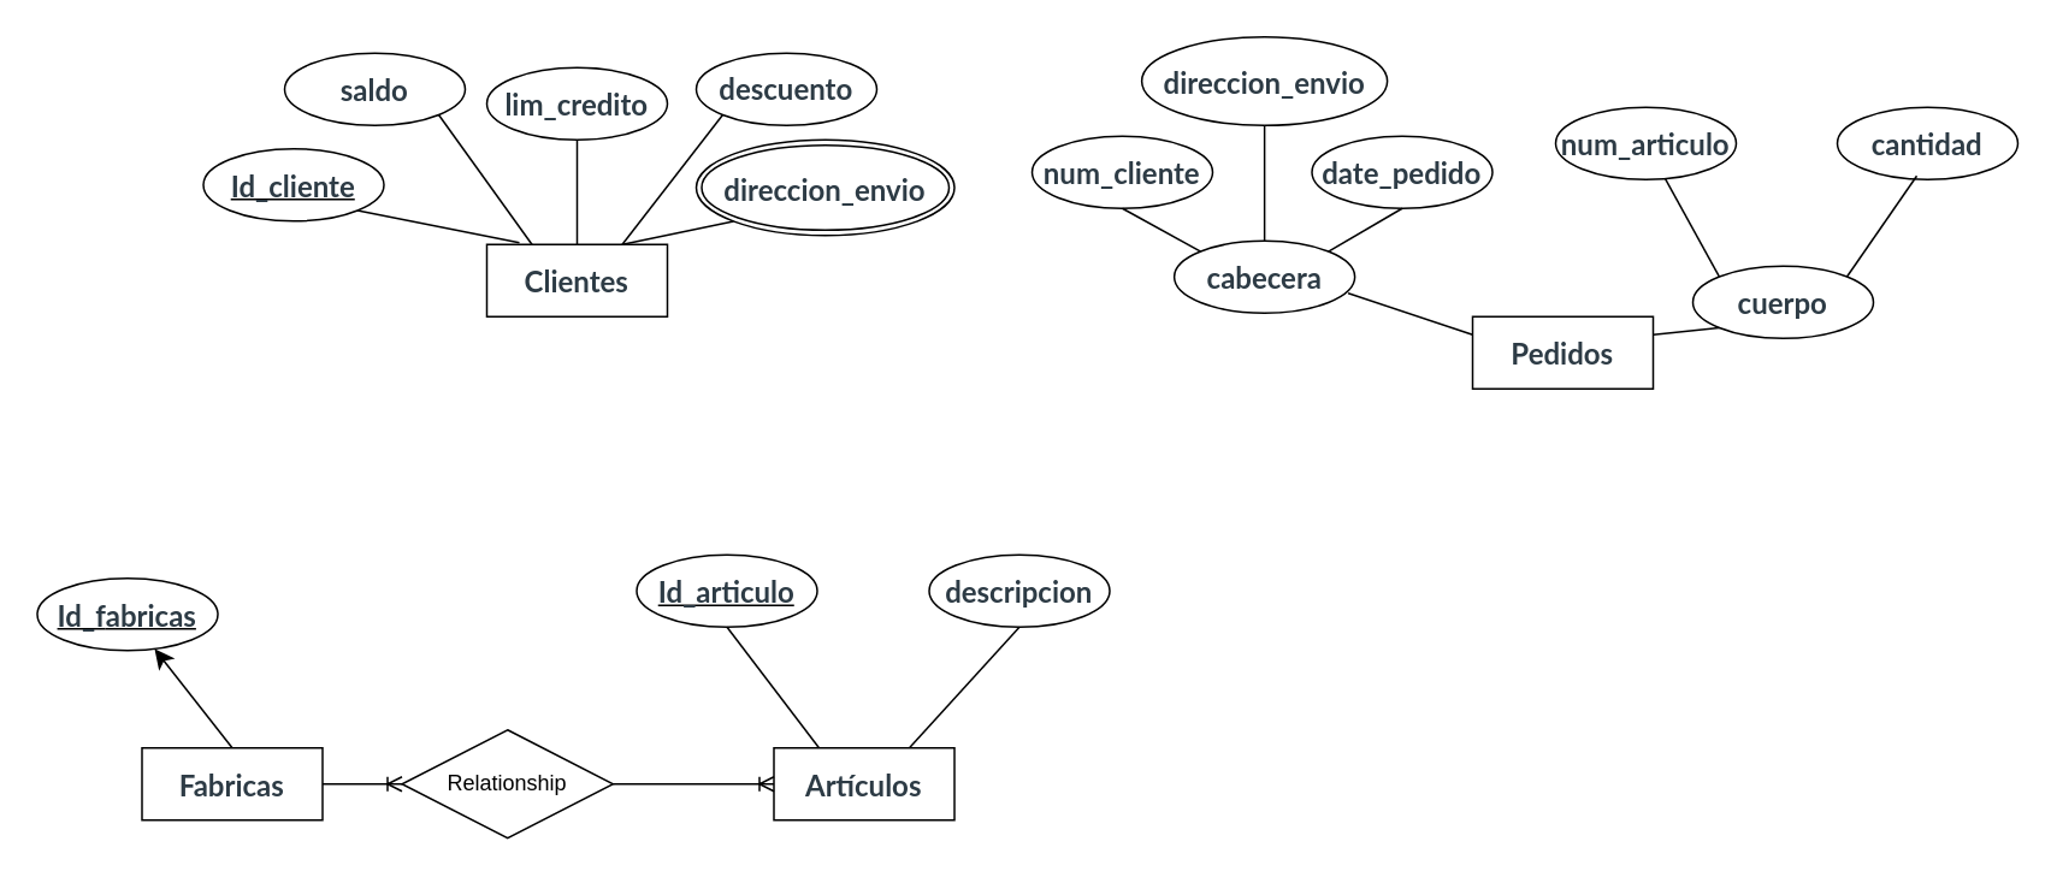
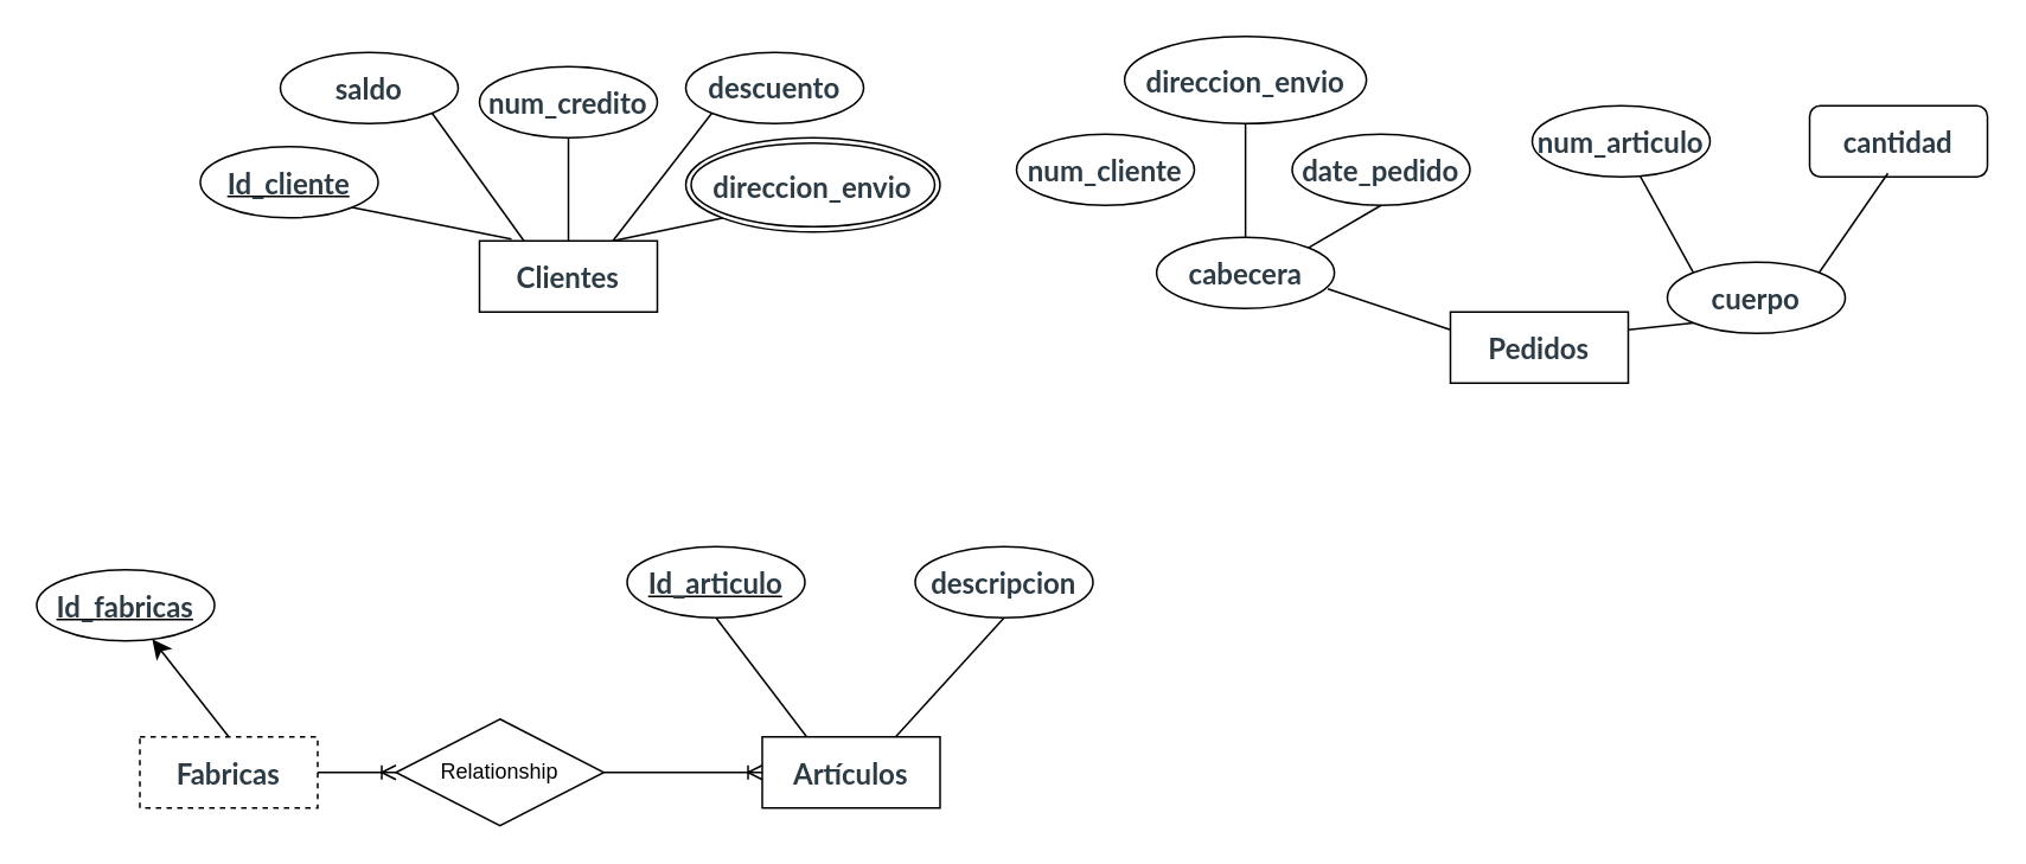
  <mxCell id="0" />
  <mxCell id="1" parent="0" />
  <mxCell id="2" value="&lt;strong style=&quot;color: rgb(45, 59, 69); font-family: LatoWeb, &amp;quot;Lato Extended&amp;quot;, Lato, &amp;quot;Helvetica Neue&amp;quot;, Helvetica, Arial, sans-serif; font-size: 16px; text-align: left;&quot;&gt;Clientes&lt;/strong&gt;" style="whiteSpace=wrap;html=1;align=center;" parent="1" vertex="1"><mxGeometry x="269" y="135" width="100" height="40" as="geometry" /></mxCell>
  <mxCell id="3" value="&lt;strong style=&quot;color: rgb(45, 59, 69); font-family: LatoWeb, &amp;quot;Lato Extended&amp;quot;, Lato, &amp;quot;Helvetica Neue&amp;quot;, Helvetica, Arial, sans-serif; font-size: 16px; text-align: left;&quot;&gt;direccion_envio&lt;/strong&gt;" style="ellipse;shape=doubleEllipse;margin=3;whiteSpace=wrap;html=1;align=center;" parent="1" vertex="1"><mxGeometry x="385" y="77" width="143" height="53" as="geometry" /></mxCell>
  <mxCell id="4" value="&lt;strong style=&quot;color: rgb(45, 59, 69); font-family: LatoWeb, &amp;quot;Lato Extended&amp;quot;, Lato, &amp;quot;Helvetica Neue&amp;quot;, Helvetica, Arial, sans-serif; font-size: 16px; text-align: left;&quot;&gt;saldo&lt;/strong&gt;" style="ellipse;whiteSpace=wrap;html=1;align=center;" parent="1" vertex="1"><mxGeometry x="157" y="29" width="100" height="40" as="geometry" /></mxCell>
- <mxCell id="5" value="&lt;strong style=&quot;color: rgb(45, 59, 69); font-family: LatoWeb, &amp;quot;Lato Extended&amp;quot;, Lato, &amp;quot;Helvetica Neue&amp;quot;, Helvetica, Arial, sans-serif; font-size: 16px; text-align: left;&quot;&gt;lim_credito&lt;/strong&gt;" style="ellipse;whiteSpace=wrap;html=1;align=center;" parent="1" vertex="1"><mxGeometry x="269" y="37" width="100" height="40" as="geometry" /></mxCell>
+ <mxCell id="5" value="&lt;strong style=&quot;color: rgb(45, 59, 69); font-family: LatoWeb, &amp;quot;Lato Extended&amp;quot;, Lato, &amp;quot;Helvetica Neue&amp;quot;, Helvetica, Arial, sans-serif; font-size: 16px; text-align: left;&quot;&gt;num_credito&lt;/strong&gt;" style="ellipse;whiteSpace=wrap;html=1;align=center;" parent="1" vertex="1"><mxGeometry x="269" y="37" width="100" height="40" as="geometry" /></mxCell>
  <mxCell id="6" value="&lt;strong style=&quot;color: rgb(45, 59, 69); font-family: LatoWeb, &amp;quot;Lato Extended&amp;quot;, Lato, &amp;quot;Helvetica Neue&amp;quot;, Helvetica, Arial, sans-serif; font-size: 16px; text-align: left;&quot;&gt;Id_cliente&lt;/strong&gt;" style="ellipse;whiteSpace=wrap;html=1;align=center;fontStyle=4;" parent="1" vertex="1"><mxGeometry x="112" y="82" width="100" height="40" as="geometry" /></mxCell>
  <mxCell id="7" value="&lt;strong style=&quot;color: rgb(45, 59, 69); font-family: LatoWeb, &amp;quot;Lato Extended&amp;quot;, Lato, &amp;quot;Helvetica Neue&amp;quot;, Helvetica, Arial, sans-serif; font-size: 16px; text-align: left;&quot;&gt;Artículos&lt;/strong&gt;" style="whiteSpace=wrap;html=1;align=center;" parent="1" vertex="1"><mxGeometry x="428" y="414" width="100" height="40" as="geometry" /></mxCell>
  <mxCell id="8" value="&lt;strong style=&quot;color: rgb(45, 59, 69); font-family: LatoWeb, &amp;quot;Lato Extended&amp;quot;, Lato, &amp;quot;Helvetica Neue&amp;quot;, Helvetica, Arial, sans-serif; font-size: 16px; text-align: left;&quot;&gt;Id_articulo&lt;/strong&gt;" style="ellipse;whiteSpace=wrap;html=1;align=center;fontStyle=4;" parent="1" vertex="1"><mxGeometry x="352" y="307" width="100" height="40" as="geometry" /></mxCell>
  <mxCell id="9" style="edgeStyle=none;curved=1;rounded=0;orthogonalLoop=1;jettySize=auto;html=1;exitX=0.5;exitY=0;exitDx=0;exitDy=0;fontSize=12;startSize=8;endSize=8;" parent="1" source="10" target="11" edge="1"><mxGeometry relative="1" as="geometry" /></mxCell>
- <mxCell id="10" value="&lt;div style=&quot;text-align: left;&quot;&gt;&lt;font face=&quot;LatoWeb, Lato Extended, Lato, Helvetica Neue, Helvetica, Arial, sans-serif&quot; color=&quot;#2d3b45&quot;&gt;&lt;span style=&quot;font-size: 16px;&quot;&gt;&lt;b&gt;Fabricas&lt;/b&gt;&lt;/span&gt;&lt;/font&gt;&lt;/div&gt;" style="whiteSpace=wrap;html=1;align=center;" parent="1" vertex="1"><mxGeometry x="78" y="414" width="100" height="40" as="geometry" /></mxCell>
+ <mxCell id="10" value="&lt;div style=&quot;text-align: left;&quot;&gt;&lt;font face=&quot;LatoWeb, Lato Extended, Lato, Helvetica Neue, Helvetica, Arial, sans-serif&quot; color=&quot;#2d3b45&quot;&gt;&lt;span style=&quot;font-size: 16px;&quot;&gt;&lt;b&gt;Fabricas&lt;/b&gt;&lt;/span&gt;&lt;/font&gt;&lt;/div&gt;" style="whiteSpace=wrap;html=1;align=center;dashed=1;" parent="1" vertex="1"><mxGeometry x="78" y="414" width="100" height="40" as="geometry" /></mxCell>
  <mxCell id="11" value="&lt;strong style=&quot;color: rgb(45, 59, 69); font-family: LatoWeb, &amp;quot;Lato Extended&amp;quot;, Lato, &amp;quot;Helvetica Neue&amp;quot;, Helvetica, Arial, sans-serif; font-size: 16px; text-align: left;&quot;&gt;Id_f&lt;/strong&gt;&lt;b style=&quot;color: rgb(45, 59, 69); font-family: LatoWeb, &amp;quot;Lato Extended&amp;quot;, Lato, &amp;quot;Helvetica Neue&amp;quot;, Helvetica, Arial, sans-serif; font-size: 16px; text-align: left;&quot;&gt;abricas&lt;/b&gt;" style="ellipse;whiteSpace=wrap;html=1;align=center;fontStyle=4;" parent="1" vertex="1"><mxGeometry x="20" y="320" width="100" height="40" as="geometry" /></mxCell>
  <mxCell id="12" value="Relationship" style="shape=rhombus;perimeter=rhombusPerimeter;whiteSpace=wrap;html=1;align=center;" parent="1" vertex="1"><mxGeometry x="222" y="404" width="117" height="60" as="geometry" /></mxCell>
  <mxCell id="13" value="&lt;strong style=&quot;color: rgb(45, 59, 69); font-family: LatoWeb, &amp;quot;Lato Extended&amp;quot;, Lato, &amp;quot;Helvetica Neue&amp;quot;, Helvetica, Arial, sans-serif; font-size: 16px; text-align: left;&quot;&gt;descripcion&lt;/strong&gt;" style="ellipse;whiteSpace=wrap;html=1;align=center;" parent="1" vertex="1"><mxGeometry x="514" y="307" width="100" height="40" as="geometry" /></mxCell>
  <mxCell id="14" value="&lt;strong style=&quot;color: rgb(45, 59, 69); font-family: LatoWeb, &amp;quot;Lato Extended&amp;quot;, Lato, &amp;quot;Helvetica Neue&amp;quot;, Helvetica, Arial, sans-serif; font-size: 16px; text-align: left;&quot;&gt;Pedidos&lt;/strong&gt;" style="whiteSpace=wrap;html=1;align=center;" parent="1" vertex="1"><mxGeometry x="815" y="175" width="100" height="40" as="geometry" /></mxCell>
  <mxCell id="15" value="&lt;div style=&quot;text-align: left;&quot;&gt;&lt;span style=&quot;background-color: initial; font-size: 16px;&quot;&gt;&lt;font face=&quot;LatoWeb, Lato Extended, Lato, Helvetica Neue, Helvetica, Arial, sans-serif&quot; color=&quot;#2d3b45&quot;&gt;&lt;b&gt;descuento&lt;/b&gt;&lt;/font&gt;&lt;/span&gt;&lt;/div&gt;" style="ellipse;whiteSpace=wrap;html=1;align=center;" parent="1" vertex="1"><mxGeometry x="385" y="29" width="100" height="40" as="geometry" /></mxCell>
  <mxCell id="16" value="&lt;div style=&quot;text-align: left;&quot;&gt;&lt;font face=&quot;LatoWeb, Lato Extended, Lato, Helvetica Neue, Helvetica, Arial, sans-serif&quot; color=&quot;#2d3b45&quot;&gt;&lt;span style=&quot;font-size: 16px;&quot;&gt;&lt;b&gt;cabecera&lt;/b&gt;&lt;/span&gt;&lt;/font&gt;&lt;/div&gt;" style="ellipse;whiteSpace=wrap;html=1;align=center;" parent="1" vertex="1"><mxGeometry x="649.75" y="133" width="100" height="40" as="geometry" /></mxCell>
  <mxCell id="17" value="&lt;div style=&quot;text-align: left;&quot;&gt;&lt;strong style=&quot;color: rgb(45, 59, 69); font-family: LatoWeb, &amp;quot;Lato Extended&amp;quot;, Lato, &amp;quot;Helvetica Neue&amp;quot;, Helvetica, Arial, sans-serif; font-size: 16px;&quot;&gt;cuerpo&lt;/strong&gt;&lt;br&gt;&lt;/div&gt;" style="ellipse;whiteSpace=wrap;html=1;align=center;" parent="1" vertex="1"><mxGeometry x="937" y="147" width="100" height="40" as="geometry" /></mxCell>
  <mxCell id="18" value="" style="edgeStyle=entityRelationEdgeStyle;fontSize=12;html=1;endArrow=ERoneToMany;rounded=0;exitX=1;exitY=0.5;exitDx=0;exitDy=0;entryX=0;entryY=0.5;entryDx=0;entryDy=0;" edge="1" parent="1" source="10" target="12"><mxGeometry width="100" height="100" relative="1" as="geometry"><mxPoint x="190" y="437" as="sourcePoint" /><mxPoint x="290" y="337" as="targetPoint" /><Array as="points"><mxPoint x="210" y="436" /></Array></mxGeometry></mxCell>
  <mxCell id="19" value="" style="endArrow=none;html=1;rounded=0;entryX=1;entryY=1;entryDx=0;entryDy=0;exitX=0.18;exitY=-0.025;exitDx=0;exitDy=0;exitPerimeter=0;" edge="1" parent="1" source="2" target="6"><mxGeometry relative="1" as="geometry"><mxPoint x="309" y="162" as="sourcePoint" /><mxPoint x="225" y="94" as="targetPoint" /></mxGeometry></mxCell>
  <mxCell id="20" value="" style="endArrow=none;html=1;rounded=0;entryX=0;entryY=1;entryDx=0;entryDy=0;exitX=0.75;exitY=0;exitDx=0;exitDy=0;" edge="1" parent="1" source="2" target="3"><mxGeometry relative="1" as="geometry"><mxPoint x="297" y="144" as="sourcePoint" /><mxPoint x="264" y="92" as="targetPoint" /></mxGeometry></mxCell>
  <mxCell id="21" value="" style="endArrow=none;html=1;rounded=0;entryX=1;entryY=1;entryDx=0;entryDy=0;exitX=0.25;exitY=0;exitDx=0;exitDy=0;" edge="1" parent="1" source="2" target="4"><mxGeometry relative="1" as="geometry"><mxPoint x="297" y="144" as="sourcePoint" /><mxPoint x="247" y="121" as="targetPoint" /></mxGeometry></mxCell>
  <mxCell id="22" value="" style="endArrow=none;html=1;rounded=0;entryX=0.5;entryY=1;entryDx=0;entryDy=0;exitX=0.5;exitY=0;exitDx=0;exitDy=0;" edge="1" parent="1" source="2" target="5"><mxGeometry relative="1" as="geometry"><mxPoint x="304" y="145" as="sourcePoint" /><mxPoint x="264" y="38" as="targetPoint" /></mxGeometry></mxCell>
  <mxCell id="23" value="" style="endArrow=none;html=1;rounded=0;exitX=0.75;exitY=0;exitDx=0;exitDy=0;entryX=0;entryY=1;entryDx=0;entryDy=0;" edge="1" parent="1" source="2" target="15"><mxGeometry relative="1" as="geometry"><mxPoint x="329" y="145" as="sourcePoint" /><mxPoint x="372" y="71" as="targetPoint" /></mxGeometry></mxCell>
  <mxCell id="24" value="&lt;div style=&quot;text-align: left;&quot;&gt;&lt;font face=&quot;LatoWeb, Lato Extended, Lato, Helvetica Neue, Helvetica, Arial, sans-serif&quot; color=&quot;#2d3b45&quot;&gt;&lt;span style=&quot;font-size: 16px;&quot;&gt;&lt;b&gt;num_cliente&lt;/b&gt;&lt;/span&gt;&lt;/font&gt;&lt;/div&gt;" style="ellipse;whiteSpace=wrap;html=1;align=center;" vertex="1" parent="1"><mxGeometry x="571" y="75" width="100" height="40" as="geometry" /></mxCell>
  <mxCell id="25" value="&lt;div style=&quot;text-align: left;&quot;&gt;&lt;font face=&quot;LatoWeb, Lato Extended, Lato, Helvetica Neue, Helvetica, Arial, sans-serif&quot; color=&quot;#2d3b45&quot;&gt;&lt;span style=&quot;font-size: 16px;&quot;&gt;&lt;b&gt;date_pedido&lt;/b&gt;&lt;/span&gt;&lt;/font&gt;&lt;/div&gt;" style="ellipse;whiteSpace=wrap;html=1;align=center;" vertex="1" parent="1"><mxGeometry x="726" y="75" width="100" height="40" as="geometry" /></mxCell>
  <mxCell id="26" value="&lt;div style=&quot;text-align: left;&quot;&gt;&lt;font face=&quot;LatoWeb, Lato Extended, Lato, Helvetica Neue, Helvetica, Arial, sans-serif&quot; color=&quot;#2d3b45&quot;&gt;&lt;span style=&quot;font-size: 16px;&quot;&gt;&lt;b&gt;num_articulo&lt;/b&gt;&lt;/span&gt;&lt;/font&gt;&lt;/div&gt;" style="ellipse;whiteSpace=wrap;html=1;align=center;" vertex="1" parent="1"><mxGeometry x="861" y="59" width="100" height="40" as="geometry" /></mxCell>
- <mxCell id="27" value="&lt;div style=&quot;text-align: left;&quot;&gt;&lt;font face=&quot;LatoWeb, Lato Extended, Lato, Helvetica Neue, Helvetica, Arial, sans-serif&quot; color=&quot;#2d3b45&quot;&gt;&lt;span style=&quot;font-size: 16px;&quot;&gt;&lt;b&gt;cantidad&lt;/b&gt;&lt;/span&gt;&lt;/font&gt;&lt;/div&gt;" style="ellipse;whiteSpace=wrap;html=1;align=center;" vertex="1" parent="1"><mxGeometry x="1017" y="59" width="100" height="40" as="geometry" /></mxCell>
- <mxCell id="28" value="" style="endArrow=none;html=1;rounded=0;exitX=0;exitY=0;exitDx=0;exitDy=0;entryX=0.5;entryY=1;entryDx=0;entryDy=0;" edge="1" parent="1" source="16" target="24"><mxGeometry relative="1" as="geometry"><mxPoint x="604" y="213" as="sourcePoint" /><mxPoint x="660" y="141" as="targetPoint" /></mxGeometry></mxCell>
+ <mxCell id="27" value="&lt;div style=&quot;text-align: left;&quot;&gt;&lt;font face=&quot;LatoWeb, Lato Extended, Lato, Helvetica Neue, Helvetica, Arial, sans-serif&quot; color=&quot;#2d3b45&quot;&gt;&lt;span style=&quot;font-size: 16px;&quot;&gt;&lt;b&gt;cantidad&lt;/b&gt;&lt;/span&gt;&lt;/font&gt;&lt;/div&gt;" style="whiteSpace=wrap;html=1;align=center;rounded=1;" vertex="1" parent="1"><mxGeometry x="1017" y="59" width="100" height="40" as="geometry" /></mxCell>
  <mxCell id="29" value="" style="endArrow=none;html=1;rounded=0;exitX=0.5;exitY=0;exitDx=0;exitDy=0;entryX=0.5;entryY=1;entryDx=0;entryDy=0;" edge="1" parent="1" source="16" target="30"><mxGeometry relative="1" as="geometry"><mxPoint x="674" y="149" as="sourcePoint" /><mxPoint x="699.75" y="73.5" as="targetPoint" /></mxGeometry></mxCell>
  <mxCell id="30" value="&lt;strong style=&quot;color: rgb(45, 59, 69); font-family: LatoWeb, &amp;quot;Lato Extended&amp;quot;, Lato, &amp;quot;Helvetica Neue&amp;quot;, Helvetica, Arial, sans-serif; font-size: 16px; text-align: left;&quot;&gt;direccion_envio&lt;/strong&gt;" style="ellipse;whiteSpace=wrap;html=1;align=center;" vertex="1" parent="1"><mxGeometry x="631.75" y="20" width="136" height="49" as="geometry" /></mxCell>
  <mxCell id="31" value="" style="endArrow=none;html=1;rounded=0;exitX=1;exitY=0;exitDx=0;exitDy=0;entryX=0.5;entryY=1;entryDx=0;entryDy=0;" edge="1" parent="1" source="16" target="25"><mxGeometry relative="1" as="geometry"><mxPoint x="710" y="143" as="sourcePoint" /><mxPoint x="710" y="79" as="targetPoint" /></mxGeometry></mxCell>
  <mxCell id="32" value="" style="endArrow=none;html=1;rounded=0;exitX=0;exitY=0.25;exitDx=0;exitDy=0;entryX=0.963;entryY=0.725;entryDx=0;entryDy=0;entryPerimeter=0;" edge="1" parent="1" source="14" target="16"><mxGeometry relative="1" as="geometry"><mxPoint x="710" y="143" as="sourcePoint" /><mxPoint x="710" y="79" as="targetPoint" /></mxGeometry></mxCell>
  <mxCell id="33" value="" style="endArrow=none;html=1;rounded=0;exitX=1;exitY=0.25;exitDx=0;exitDy=0;entryX=0;entryY=1;entryDx=0;entryDy=0;" edge="1" parent="1" source="14" target="17"><mxGeometry relative="1" as="geometry"><mxPoint x="825" y="195" as="sourcePoint" /><mxPoint x="756" y="172" as="targetPoint" /></mxGeometry></mxCell>
  <mxCell id="34" value="" style="endArrow=none;html=1;rounded=0;exitX=0;exitY=0;exitDx=0;exitDy=0;" edge="1" parent="1" source="17" target="26"><mxGeometry relative="1" as="geometry"><mxPoint x="925" y="195" as="sourcePoint" /><mxPoint x="967" y="161" as="targetPoint" /></mxGeometry></mxCell>
  <mxCell id="35" value="" style="endArrow=none;html=1;rounded=0;exitX=1;exitY=0;exitDx=0;exitDy=0;entryX=0.44;entryY=0.95;entryDx=0;entryDy=0;entryPerimeter=0;" edge="1" parent="1" source="17" target="27"><mxGeometry relative="1" as="geometry"><mxPoint x="967" y="133" as="sourcePoint" /><mxPoint x="940" y="107" as="targetPoint" /></mxGeometry></mxCell>
  <mxCell id="36" value="" style="edgeStyle=entityRelationEdgeStyle;fontSize=12;html=1;endArrow=ERoneToMany;rounded=0;exitX=1;exitY=0.5;exitDx=0;exitDy=0;entryX=0;entryY=0.5;entryDx=0;entryDy=0;" edge="1" parent="1" source="12" target="7"><mxGeometry width="100" height="100" relative="1" as="geometry"><mxPoint x="304" y="479" as="sourcePoint" /><mxPoint x="406" y="538" as="targetPoint" /></mxGeometry></mxCell>
  <mxCell id="37" value="" style="endArrow=none;html=1;rounded=0;exitX=0.75;exitY=0;exitDx=0;exitDy=0;entryX=0.5;entryY=1;entryDx=0;entryDy=0;" edge="1" parent="1" source="7" target="13"><mxGeometry relative="1" as="geometry"><mxPoint x="546" y="411" as="sourcePoint" /><mxPoint x="602" y="339" as="targetPoint" /><Array as="points" /></mxGeometry></mxCell>
  <mxCell id="38" value="" style="endArrow=none;html=1;rounded=0;exitX=0.25;exitY=0;exitDx=0;exitDy=0;entryX=0.5;entryY=1;entryDx=0;entryDy=0;" edge="1" parent="1" source="7" target="8"><mxGeometry relative="1" as="geometry"><mxPoint x="513" y="424" as="sourcePoint" /><mxPoint x="568" y="355" as="targetPoint" /><Array as="points" /></mxGeometry></mxCell>
